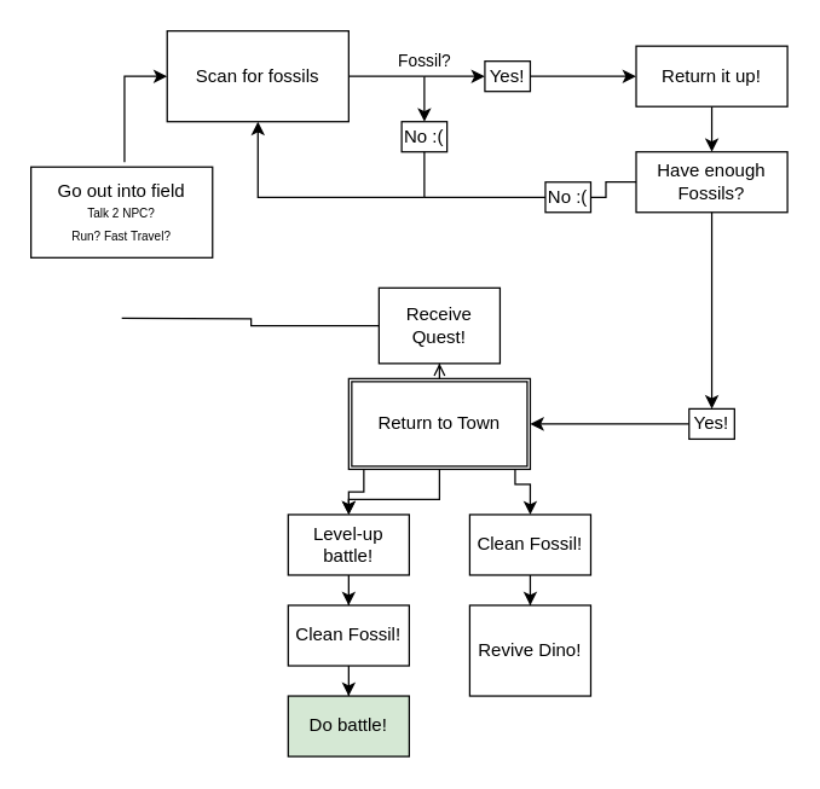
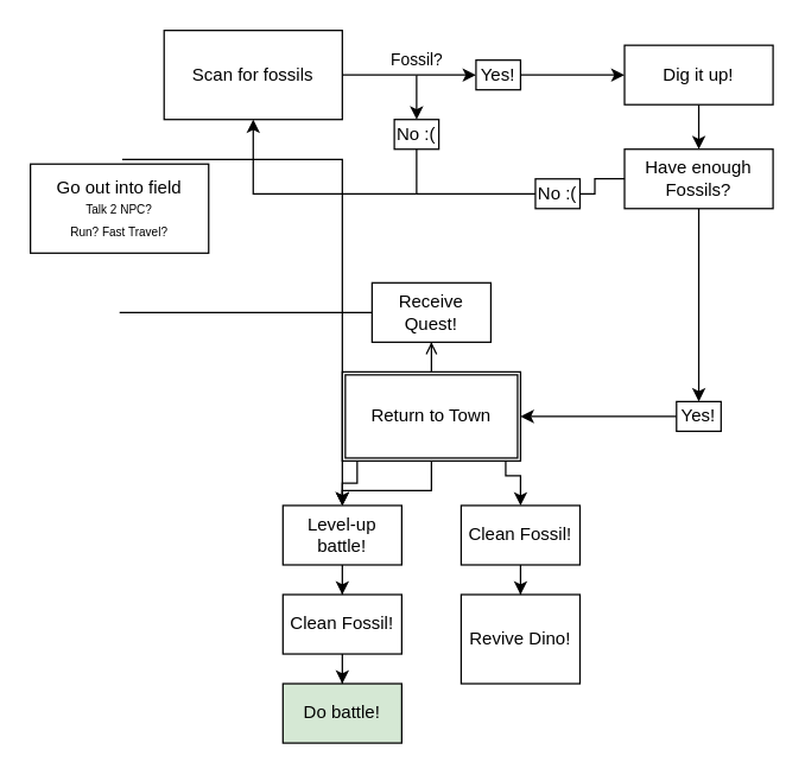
  <mxCell id="0" />
  <mxCell id="1" parent="0" />
- <mxCell id="2" value="" style="edgeStyle=orthogonalEdgeStyle;rounded=0;orthogonalLoop=1;jettySize=auto;html=1;entryX=0;entryY=0.5;entryDx=0;entryDy=0;exitX=0.515;exitY=-0.052;exitDx=0;exitDy=0;exitPerimeter=0;" edge="1" parent="1" source="3" target="4"><mxGeometry x="-0.239" relative="1" as="geometry"><mxPoint as="offset" /></mxGeometry></mxCell>
+ <mxCell id="2" value="" style="edgeStyle=orthogonalEdgeStyle;rounded=0;orthogonalLoop=1;jettySize=auto;html=1;exitX=0.515;exitY=-0.052;exitDx=0;exitDy=0;exitPerimeter=0;" edge="1" parent="1" source="3" target="33"><mxGeometry x="-0.239" relative="1" as="geometry"><mxPoint as="offset" /></mxGeometry></mxCell>
  <mxCell id="3" value="Go out into field&lt;div&gt;&lt;font style=&quot;font-size: 8px;&quot;&gt;Talk 2 NPC?&lt;/font&gt;&lt;/div&gt;&lt;div&gt;&lt;font style=&quot;font-size: 8px;&quot;&gt;Run? Fast Travel?&lt;/font&gt;&lt;/div&gt;" style="rounded=0;whiteSpace=wrap;html=1;" vertex="1" parent="1"><mxGeometry x="20" y="110" width="120" height="60" as="geometry" /></mxCell>
  <mxCell id="4" value="Scan for fossils" style="rounded=0;whiteSpace=wrap;html=1;" vertex="1" parent="1"><mxGeometry x="110" y="20" width="120" height="60" as="geometry" /></mxCell>
  <mxCell id="5" style="edgeStyle=orthogonalEdgeStyle;rounded=0;orthogonalLoop=1;jettySize=auto;html=1;endArrow=none;endFill=0;startArrow=classic;startFill=1;" edge="1" parent="1" source="7" target="12"><mxGeometry relative="1" as="geometry"><Array as="points"><mxPoint x="300" y="50" /><mxPoint x="300" y="50" /></Array></mxGeometry></mxCell>
  <mxCell id="6" style="edgeStyle=orthogonalEdgeStyle;rounded=0;orthogonalLoop=1;jettySize=auto;html=1;entryX=0;entryY=0.5;entryDx=0;entryDy=0;" edge="1" parent="1" source="7" target="14"><mxGeometry relative="1" as="geometry" /></mxCell>
  <mxCell id="7" value="Yes!" style="rounded=0;whiteSpace=wrap;html=1;" vertex="1" parent="1"><mxGeometry x="320" y="40" width="30" height="20" as="geometry" /></mxCell>
  <mxCell id="8" style="edgeStyle=orthogonalEdgeStyle;rounded=0;orthogonalLoop=1;jettySize=auto;html=1;startArrow=classic;startFill=1;endArrow=none;endFill=0;" edge="1" parent="1" source="10" target="12"><mxGeometry relative="1" as="geometry"><Array as="points"><mxPoint x="280" y="50" /></Array></mxGeometry></mxCell>
  <mxCell id="9" style="edgeStyle=orthogonalEdgeStyle;rounded=0;orthogonalLoop=1;jettySize=auto;html=1;entryX=0.5;entryY=1;entryDx=0;entryDy=0;" edge="1" parent="1" source="24" target="4"><mxGeometry relative="1" as="geometry"><mxPoint x="405" y="220" as="targetPoint" /><Array as="points" /></mxGeometry></mxCell>
  <mxCell id="10" value="No :(" style="rounded=0;whiteSpace=wrap;html=1;" vertex="1" parent="1"><mxGeometry x="265" y="80" width="30" height="20" as="geometry" /></mxCell>
  <mxCell id="11" value="Fossil?" style="edgeStyle=orthogonalEdgeStyle;rounded=0;orthogonalLoop=1;jettySize=auto;html=1;entryX=1;entryY=0.5;entryDx=0;entryDy=0;startArrow=none;startFill=0;endArrow=none;endFill=0;" edge="1" parent="1" source="12" target="4"><mxGeometry x="-1" y="-10" relative="1" as="geometry"><mxPoint as="offset" /></mxGeometry></mxCell>
  <mxCell id="12" value="" style="shape=waypoint;sketch=0;fillStyle=solid;size=6;pointerEvents=1;points=[];fillColor=none;resizable=0;rotatable=0;perimeter=centerPerimeter;snapToPoint=1;strokeColor=none;" vertex="1" parent="1"><mxGeometry x="270" y="40" width="20" height="20" as="geometry" /></mxCell>
  <mxCell id="13" style="edgeStyle=orthogonalEdgeStyle;rounded=0;orthogonalLoop=1;jettySize=auto;html=1;" edge="1" parent="1" source="14" target="16"><mxGeometry relative="1" as="geometry"><mxPoint x="540" y="260" as="targetPoint" /></mxGeometry></mxCell>
- <mxCell id="14" value="Return it up!" style="rounded=0;whiteSpace=wrap;html=1;" vertex="1" parent="1"><mxGeometry x="420" y="30" width="100" height="40" as="geometry" /></mxCell>
+ <mxCell id="14" value="Dig it up!" style="rounded=0;whiteSpace=wrap;html=1;" vertex="1" parent="1"><mxGeometry x="420" y="30" width="100" height="40" as="geometry" /></mxCell>
  <mxCell id="15" style="edgeStyle=orthogonalEdgeStyle;rounded=0;orthogonalLoop=1;jettySize=auto;html=1;entryX=0.5;entryY=0;entryDx=0;entryDy=0;" edge="1" parent="1" source="16" target="31"><mxGeometry relative="1" as="geometry" /></mxCell>
  <mxCell id="16" value="Have enough Fossils?" style="rounded=0;whiteSpace=wrap;html=1;" vertex="1" parent="1"><mxGeometry x="420" y="100" width="100" height="40" as="geometry" /></mxCell>
  <mxCell id="17" style="edgeStyle=orthogonalEdgeStyle;rounded=0;orthogonalLoop=1;jettySize=auto;html=1;entryX=0.5;entryY=0;entryDx=0;entryDy=0;exitX=0.868;exitY=0.99;exitDx=0;exitDy=0;exitPerimeter=0;" edge="1" parent="1"><mxGeometry relative="1" as="geometry"><mxPoint x="334.13" y="309.4" as="sourcePoint" /><mxPoint x="349.97" y="340" as="targetPoint" /><Array as="points"><mxPoint x="340" y="309" /><mxPoint x="340" y="320" /><mxPoint x="350" y="320" /></Array></mxGeometry></mxCell>
  <mxCell id="18" style="edgeStyle=orthogonalEdgeStyle;rounded=0;orthogonalLoop=1;jettySize=auto;html=1;" edge="1" parent="1" source="20"><mxGeometry relative="1" as="geometry"><mxPoint x="230" y="340" as="targetPoint" /><Array as="points"><mxPoint x="240" y="325" /><mxPoint x="230" y="325" /></Array></mxGeometry></mxCell>
  <mxCell id="19" style="edgeStyle=orthogonalEdgeStyle;rounded=0;orthogonalLoop=1;jettySize=auto;html=1;entryX=0.5;entryY=1;entryDx=0;entryDy=0;endArrow=open;" edge="1" parent="1" source="20" target="38"><mxGeometry relative="1" as="geometry" /></mxCell>
  <mxCell id="20" value="Return to Town" style="shape=ext;double=1;rounded=0;whiteSpace=wrap;html=1;" vertex="1" parent="1"><mxGeometry x="230" y="250" width="120" height="60" as="geometry" /></mxCell>
  <mxCell id="21" style="edgeStyle=orthogonalEdgeStyle;rounded=0;orthogonalLoop=1;jettySize=auto;html=1;" edge="1" parent="1" source="22" target="23"><mxGeometry relative="1" as="geometry" /></mxCell>
  <mxCell id="22" value="Clean Fossil!" style="rounded=0;whiteSpace=wrap;html=1;" vertex="1" parent="1"><mxGeometry x="310" y="340" width="80" height="40" as="geometry" /></mxCell>
  <mxCell id="23" value="Revive Dino!" style="rounded=0;whiteSpace=wrap;html=1;direction=west;" vertex="1" parent="1"><mxGeometry x="310" y="400" width="80" height="60" as="geometry" /></mxCell>
  <mxCell id="24" value="" style="shape=waypoint;sketch=0;fillStyle=solid;size=6;pointerEvents=1;points=[];fillColor=none;resizable=0;rotatable=0;perimeter=centerPerimeter;snapToPoint=1;strokeColor=none;" vertex="1" parent="1"><mxGeometry x="270" y="120" width="20" height="20" as="geometry" /></mxCell>
  <mxCell id="25" style="edgeStyle=orthogonalEdgeStyle;rounded=0;orthogonalLoop=1;jettySize=auto;html=1;entryX=0.1;entryY=0.5;entryDx=0;entryDy=0;entryPerimeter=0;endArrow=none;endFill=0;" edge="1" parent="1" source="10" target="24"><mxGeometry relative="1" as="geometry" /></mxCell>
  <mxCell id="26" style="edgeStyle=orthogonalEdgeStyle;rounded=0;orthogonalLoop=1;jettySize=auto;html=1;" edge="1" parent="1" source="20" target="33"><mxGeometry relative="1" as="geometry" /></mxCell>
  <mxCell id="27" value="" style="edgeStyle=orthogonalEdgeStyle;rounded=0;orthogonalLoop=1;jettySize=auto;html=1;endArrow=none;endFill=0;" edge="1" parent="1" source="16" target="28"><mxGeometry x="-0.286" relative="1" as="geometry"><mxPoint x="280" y="130" as="targetPoint" /><mxPoint x="420" y="130" as="sourcePoint" /><mxPoint as="offset" /></mxGeometry></mxCell>
  <mxCell id="28" value="No :(" style="rounded=0;whiteSpace=wrap;html=1;" vertex="1" parent="1"><mxGeometry x="360" y="120" width="30" height="20" as="geometry" /></mxCell>
  <mxCell id="29" style="edgeStyle=orthogonalEdgeStyle;rounded=0;orthogonalLoop=1;jettySize=auto;html=1;entryX=0.921;entryY=0.3;entryDx=0;entryDy=0;entryPerimeter=0;endArrow=none;endFill=0;" edge="1" parent="1" source="28" target="24"><mxGeometry relative="1" as="geometry" /></mxCell>
  <mxCell id="30" style="edgeStyle=orthogonalEdgeStyle;rounded=0;orthogonalLoop=1;jettySize=auto;html=1;entryX=1;entryY=0.5;entryDx=0;entryDy=0;" edge="1" parent="1" source="31" target="20"><mxGeometry relative="1" as="geometry" /></mxCell>
  <mxCell id="31" value="Yes!" style="rounded=0;whiteSpace=wrap;html=1;" vertex="1" parent="1"><mxGeometry x="455" y="270" width="30" height="20" as="geometry" /></mxCell>
  <mxCell id="32" style="edgeStyle=orthogonalEdgeStyle;rounded=0;orthogonalLoop=1;jettySize=auto;html=1;entryX=0.5;entryY=0;entryDx=0;entryDy=0;" edge="1" parent="1" source="33" target="35"><mxGeometry relative="1" as="geometry" /></mxCell>
  <mxCell id="33" value="Level-up battle!" style="rounded=0;whiteSpace=wrap;html=1;" vertex="1" parent="1"><mxGeometry x="190" y="340" width="80" height="40" as="geometry" /></mxCell>
  <mxCell id="34" style="edgeStyle=orthogonalEdgeStyle;rounded=0;orthogonalLoop=1;jettySize=auto;html=1;entryX=0.5;entryY=0;entryDx=0;entryDy=0;" edge="1" parent="1" source="35" target="36"><mxGeometry relative="1" as="geometry" /></mxCell>
  <mxCell id="35" value="Clean Fossil!" style="rounded=0;whiteSpace=wrap;html=1;" vertex="1" parent="1"><mxGeometry x="190" y="400" width="80" height="40" as="geometry" /></mxCell>
  <mxCell id="36" value="Do battle!" style="rounded=0;whiteSpace=wrap;html=1;fillColor=#d5e8d4;" vertex="1" parent="1"><mxGeometry x="190" y="460" width="80" height="40" as="geometry" /></mxCell>
  <mxCell id="37" style="edgeStyle=orthogonalEdgeStyle;rounded=0;orthogonalLoop=1;jettySize=auto;html=1;endArrow=none;endFill=0;" edge="1" parent="1" source="38"><mxGeometry relative="1" as="geometry"><mxPoint x="80" y="210" as="targetPoint" /></mxGeometry></mxCell>
- <mxCell id="38" value="Receive Quest!" style="rounded=0;whiteSpace=wrap;html=1;" vertex="1" parent="1"><mxGeometry x="250" y="190" width="80" height="50" as="geometry" /></mxCell>
+ <mxCell id="38" value="Receive Quest!" style="rounded=0;whiteSpace=wrap;html=1;" vertex="1" parent="1"><mxGeometry x="250" y="190" width="80" height="40" as="geometry" /></mxCell>
